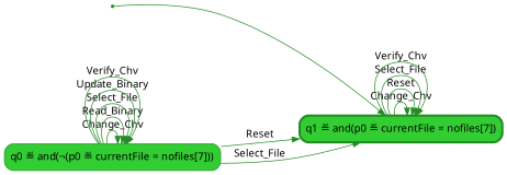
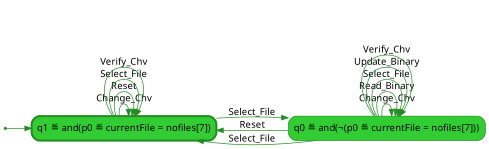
  digraph {
    rankdir=LR
    fontname="Noto Sans"
    node [color=forestgreen shape=box fontname="Noto Sans" fillcolor=limegreen style="rounded, filled"]
    edge [color=forestgreen fontname="Noto Sans"]
    __invisible__ [shape=point fillcolor="" style=""]
    n2 [label="q1 ≝ and(p0 ≝ currentFile = nofiles[7])" penwidth=3]
    n3 [label="q0 ≝ and(¬(p0 ≝ currentFile = nofiles[7]))"]
    __invisible__ -> n2
    n2 -> n2 [label=Change_Chv]
    n2 -> n2 [label=Reset]
    n2 -> n2 [label=Select_File]
    n2 -> n2 [label=Verify_Chv]
+   n2 -> n3 [label=Select_File]
    n3 -> n2 [label=Reset]
    n3 -> n2 [label=Select_File]
    n3 -> n3 [label=Change_Chv]
    n3 -> n3 [label=Read_Binary]
    n3 -> n3 [label=Select_File]
    n3 -> n3 [label=Update_Binary]
    n3 -> n3 [label=Verify_Chv]
  }
